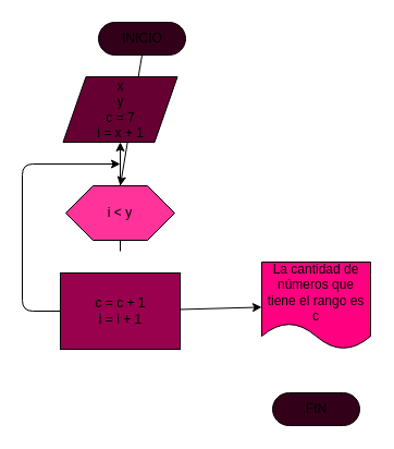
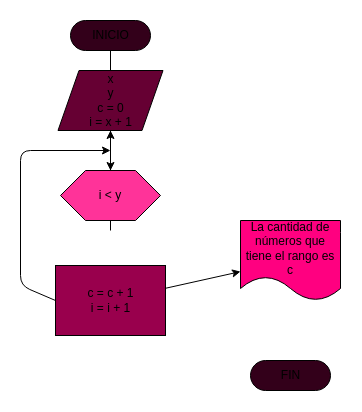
  <mxCell id="0" />
  <mxCell id="1" parent="0" />
  <mxCell id="2" style="edgeStyle=none;html=1;exitX=0.5;exitY=0.5;exitDx=0;exitDy=15;exitPerimeter=0;" edge="1" parent="1" source="3"><mxGeometry relative="1" as="geometry"><mxPoint x="110" y="170" as="targetPoint" /></mxGeometry></mxCell>
- <mxCell id="3" value="INICIO" style="html=1;dashed=0;whitespace=wrap;shape=mxgraph.dfd.start;fillColor=#33001A;" vertex="1" parent="1"><mxGeometry x="90" y="20" width="80" height="30" as="geometry" /></mxCell>
+ <mxCell id="3" value="INICIO" style="html=1;dashed=0;whitespace=wrap;shape=mxgraph.dfd.start;fillColor=#33001A;" vertex="1" parent="1"><mxGeometry x="70" y="20" width="80" height="30" as="geometry" /></mxCell>
  <mxCell id="4" value="" style="edgeStyle=none;html=1;entryX=0.5;entryY=0;entryDx=0;entryDy=0;" edge="1" parent="1" target="12"><mxGeometry relative="1" as="geometry"><mxPoint x="110" y="280" as="targetPoint" /><mxPoint x="110" y="230" as="sourcePoint" /></mxGeometry></mxCell>
  <mxCell id="5" style="edgeStyle=none;html=1;exitX=0;exitY=0.5;exitDx=0;exitDy=0;" edge="1" parent="1" source="7"><mxGeometry relative="1" as="geometry"><mxPoint x="110" y="150" as="targetPoint" /><Array as="points"><mxPoint x="20" y="285" /><mxPoint x="20" y="150" /></Array></mxGeometry></mxCell>
  <mxCell id="6" value="" style="edgeStyle=none;html=1;" edge="1" parent="1" source="7" target="8"><mxGeometry relative="1" as="geometry" /></mxCell>
- <mxCell id="7" value="c = c + 1&lt;br&gt;i = i + 1" style="html=1;dashed=0;whitespace=wrap;fillColor=#99004D;" vertex="1" parent="1"><mxGeometry x="55" y="250" width="110" height="70" as="geometry" /></mxCell>
- <mxCell id="8" value="La cantidad de números que tiene el rango es&lt;br&gt;c" style="shape=document;whiteSpace=wrap;html=1;boundedLbl=1;dashed=0;flipH=1;fillColor=#FF0080;" vertex="1" parent="1"><mxGeometry x="240" y="240" width="100" height="80" as="geometry" /></mxCell>
+ <mxCell id="7" value="c = c + 1&lt;br&gt;i = i + 1" style="html=1;dashed=0;whitespace=wrap;fillColor=#99004D;" vertex="1" parent="1"><mxGeometry x="55" y="265" width="110" height="70" as="geometry" /></mxCell>
+ <mxCell id="8" value="La cantidad de números que tiene el rango es&lt;br&gt;c" style="shape=document;whiteSpace=wrap;html=1;boundedLbl=1;dashed=0;flipH=1;fillColor=#FF0080;" vertex="1" parent="1"><mxGeometry x="240" y="220" width="100" height="80" as="geometry" /></mxCell>
  <mxCell id="9" value="FIN" style="html=1;dashed=0;whitespace=wrap;shape=mxgraph.dfd.start;fillColor=#33001A;" vertex="1" parent="1"><mxGeometry x="250" y="360" width="80" height="30" as="geometry" /></mxCell>
- <mxCell id="10" value="x&lt;br&gt;y&lt;br&gt;c = 7&lt;br&gt;i = x + 1" style="shape=parallelogram;perimeter=parallelogramPerimeter;whiteSpace=wrap;html=1;dashed=0;fillColor=#660033;" vertex="1" parent="1"><mxGeometry x="57.5" y="70" width="105" height="60" as="geometry" /></mxCell>
+ <mxCell id="10" value="x&lt;br&gt;y&lt;br&gt;c = 0&lt;br&gt;i = x + 1" style="shape=parallelogram;perimeter=parallelogramPerimeter;whiteSpace=wrap;html=1;dashed=0;fillColor=#660033;" vertex="1" parent="1"><mxGeometry x="57.5" y="70" width="105" height="60" as="geometry" /></mxCell>
  <mxCell id="11" value="" style="edgeStyle=none;html=1;" edge="1" parent="1" source="12" target="10"><mxGeometry relative="1" as="geometry" /></mxCell>
  <mxCell id="12" value="i &amp;lt; y" style="shape=hexagon;perimeter=hexagonPerimeter2;whiteSpace=wrap;html=1;size=0.25;fillColor=#FF3399;" vertex="1" parent="1"><mxGeometry x="60" y="170" width="100" height="50" as="geometry" /></mxCell>
